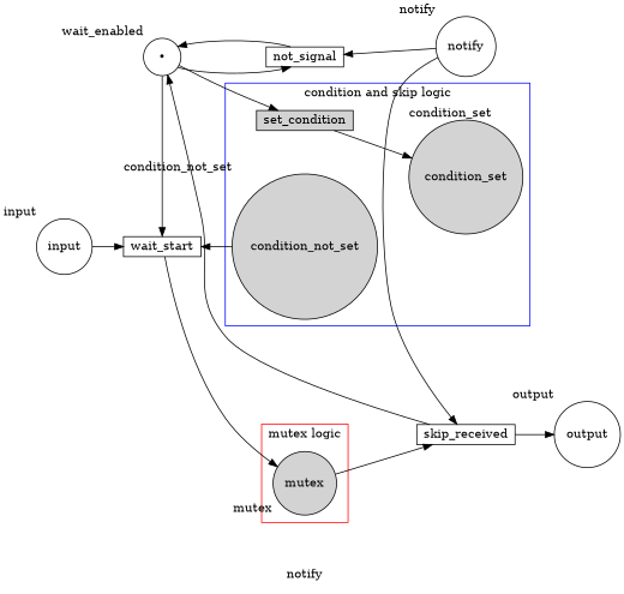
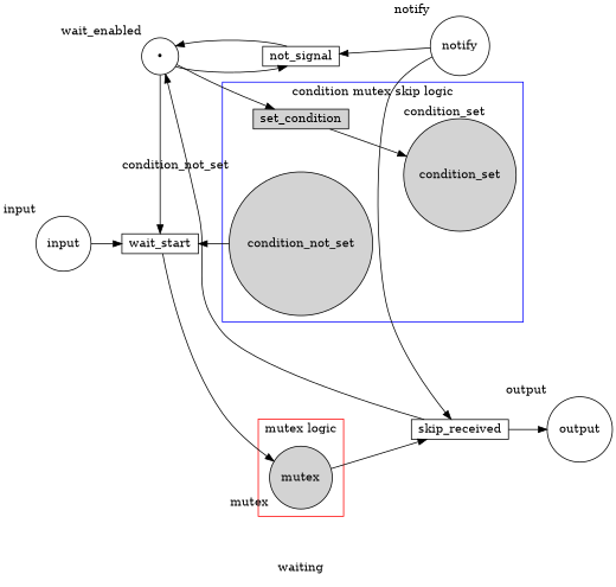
  digraph {
    nodesep=0.7
    rankdir=LR
    node [shape=circle]
    edge [weight=2]
    n1 [height=0.1 label=wait_start shape=box]
    n2 [label="•" width=0.6 xlabel=wait_enabled]
    n3 [height=0.1 label=not_signal shape=box]
-   waiting [shape=none width=0.01 label=notify]
+   waiting [shape=none width=0.01]
    n5 [height=0.1 label=skip_received shape=box]
    notify [width=0.6 xlabel=notify]
    output [width=0.6 xlabel=output]
    mutex [style=filled width=0.6 xlabel=mutex]
    condition_not_set [style=filled width=0.6 xlabel=condition_not_set]
    condition_set [style=filled width=0.6 xlabel=condition_set]
    n11 [height=0.1 label=set_condition shape=box style=filled]
    input [width=0.6 xlabel=input]
    subgraph sub_1 {
      rank=same
      n1
      n2
    }
    subgraph sub_2 {
      rank=same
      n3
      waiting
    }
    subgraph sub_3 {
      rank=same
      n5
      notify
    }
    subgraph sub_4 {
      rank=max
      output
    }
    subgraph cluster_5 {
      color=red
      label="mutex logic"
      mutex
    }
    subgraph cluster_6 {
      color=blue
-     label="condition and skip logic"
+     label="condition mutex skip logic"
      condition_not_set
      condition_set
      n11
    }
    n1 -> waiting [style=invis weight=0.1]
    n1 -> mutex [weight=""]
    n2 -> n1 [weight=""]
    n2 -> n3
    n2 -> n11
    n3 -> n2
    waiting -> n5 [style=invis weight=0.1]
    n5 -> n2 [constraint=false weight=""]
    n5 -> output
    notify -> n3
    notify -> n5 [weight=""]
    mutex -> n5 [weight=""]
    condition_not_set -> n1 [weight=""]
    n11 -> condition_set
    input -> n1
  }
